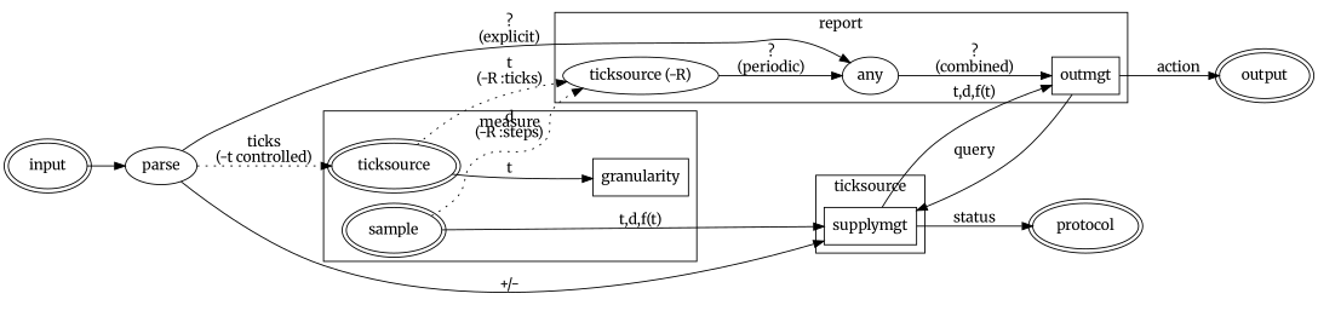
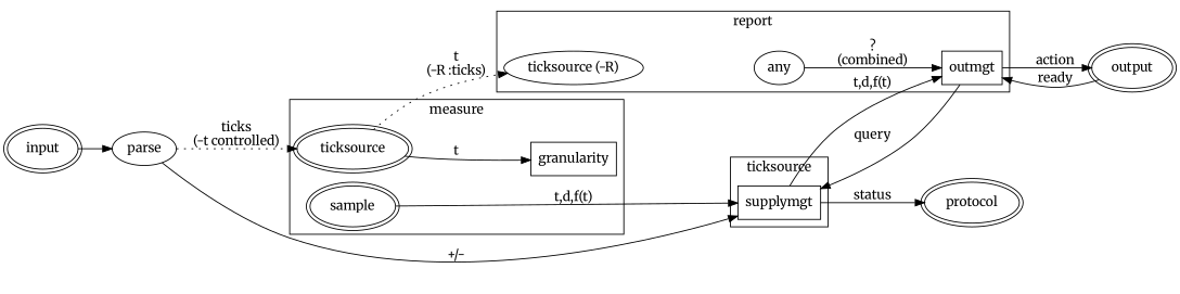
  digraph {
    fontname=Merriweather
    rankdir=LR
    node [fontname=Merriweather]
    edge [fontname=Merriweather]
    n1 [label="ticksource (-R)"]
    any
    outmgt [shape=box]
    supplymgt [shape=box]
    ticksource [peripheries=2]
    granularity [shape=box]
    sample [peripheries=2]
    output [peripheries=2]
    protocol [peripheries=2]
    input [peripheries=2]
    parse
    subgraph cluster_1 {
      label=report
      n1
      any
      outmgt
    }
    subgraph cluster_2 {
      label=ticksource
      supplymgt
    }
    subgraph cluster_3 {
      label=measure
      ticksource
      granularity
      sample
    }
-   n1 -> any [label="?\n(periodic)"]
    any -> outmgt [label="?\n(combined)"]
    outmgt -> supplymgt [label=query]
    outmgt -> output [label=action]
    supplymgt -> outmgt [label="t,d,f(t)"]
    supplymgt -> protocol [label=status]
    ticksource -> n1 [label="t\n(-R :ticks)" style=dotted]
    ticksource -> granularity [label=t]
-   sample -> n1 [label="d\n(-R :steps)" style=dotted]
    sample -> supplymgt [label="t,d,f(t)"]
+   output -> outmgt [label=ready]
    input -> parse
-   parse -> any [label="?\n(explicit)"]
    parse -> supplymgt [label="+/-"]
    parse -> ticksource [label="ticks\n(-t controlled)" style=dotted]
  }
